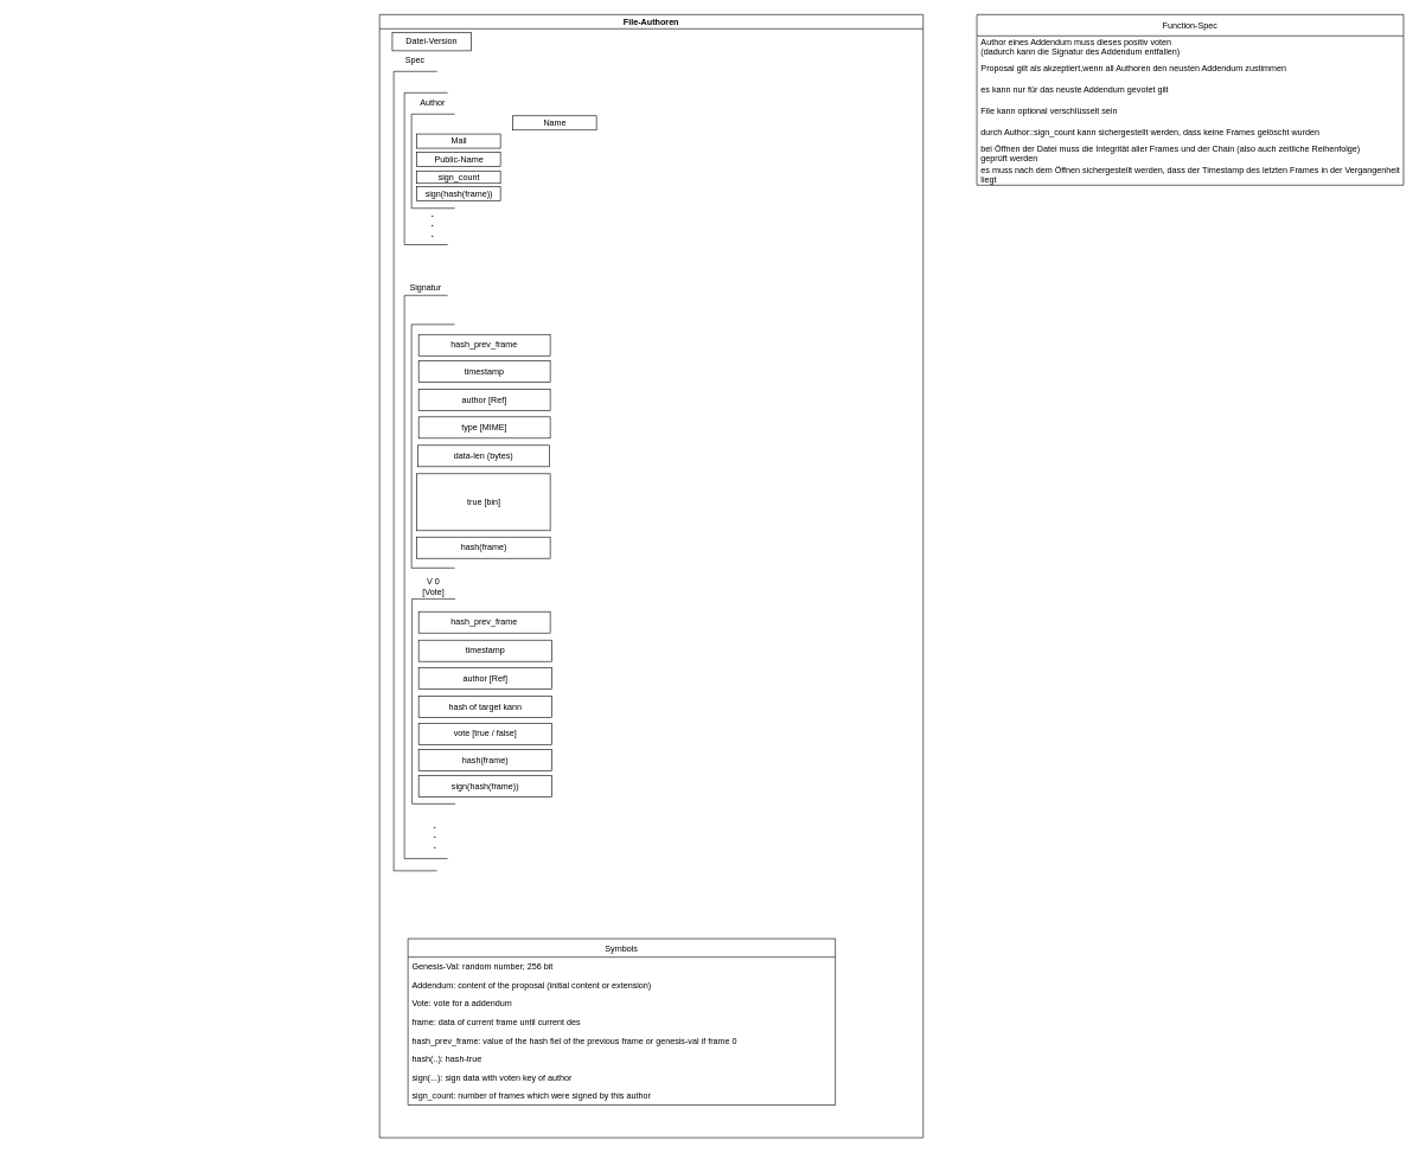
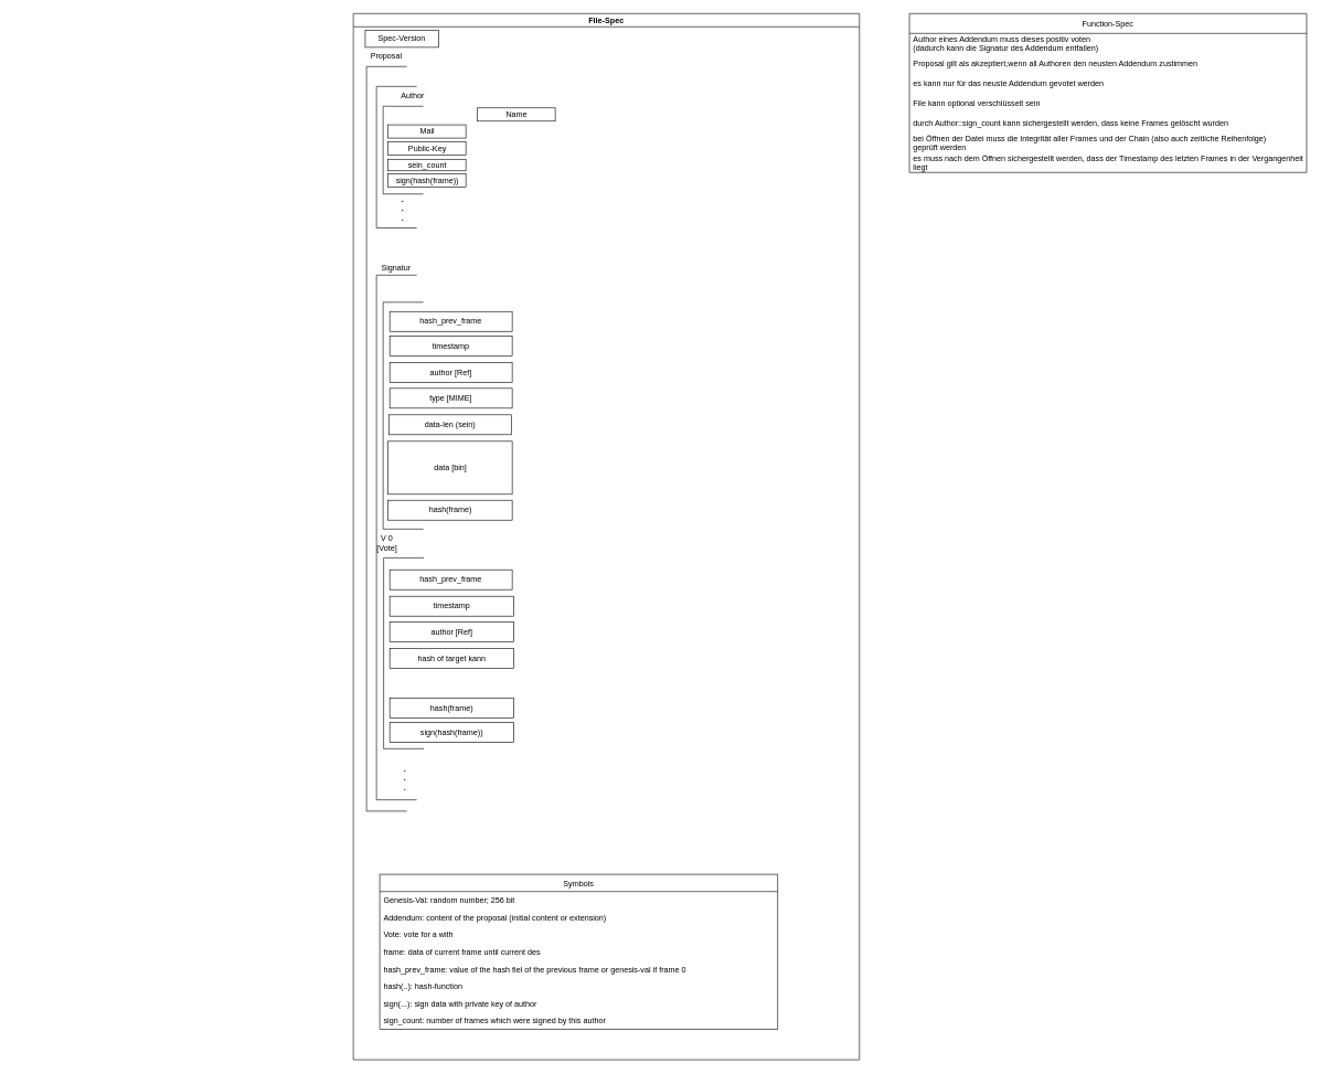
  <mxCell id="0" />
  <mxCell id="1" parent="0" />
- <mxCell id="2" value="File-Authoren" style="swimlane;startSize=20;" parent="1" vertex="1"><mxGeometry x="533" y="20" width="764.52" height="1580" as="geometry" /></mxCell>
+ <mxCell id="2" value="File-Spec" style="swimlane;startSize=20;" parent="1" vertex="1"><mxGeometry x="533" y="20" width="764.52" height="1580" as="geometry" /></mxCell>
  <mxCell id="3" value="" style="shape=partialRectangle;whiteSpace=wrap;html=1;bottom=1;right=1;left=1;top=0;fillColor=none;routingCenterX=-0.5;rotation=90;" parent="2" vertex="1"><mxGeometry x="-512.27" y="612.27" width="1124.53" height="60" as="geometry" /></mxCell>
- <mxCell id="4" value="&lt;div&gt;Spec&lt;/div&gt;" style="text;html=1;strokeColor=none;fillColor=none;align=center;verticalAlign=middle;whiteSpace=wrap;rounded=0;" parent="2" vertex="1"><mxGeometry x="20" y="50" width="60" height="30" as="geometry" /></mxCell>
+ <mxCell id="4" value="&lt;div&gt;Proposal&lt;/div&gt;" style="text;html=1;strokeColor=none;fillColor=none;align=center;verticalAlign=middle;whiteSpace=wrap;rounded=0;" parent="2" vertex="1"><mxGeometry x="20" y="50" width="60" height="30" as="geometry" /></mxCell>
  <mxCell id="5" value="" style="shape=partialRectangle;whiteSpace=wrap;html=1;bottom=1;right=1;left=1;top=0;fillColor=none;routingCenterX=-0.5;rotation=90;" parent="2" vertex="1"><mxGeometry x="-41.87" y="186.88" width="213.75" height="60" as="geometry" /></mxCell>
  <mxCell id="6" value="" style="shape=partialRectangle;whiteSpace=wrap;html=1;bottom=1;right=1;left=1;top=0;fillColor=none;routingCenterX=-0.5;rotation=90;" parent="2" vertex="1"><mxGeometry x="8.75" y="176.25" width="132.5" height="60" as="geometry" /></mxCell>
- <mxCell id="7" value="Author" style="text;html=1;strokeColor=none;fillColor=none;align=center;verticalAlign=middle;whiteSpace=wrap;rounded=0;" parent="2" vertex="1"><mxGeometry x="45" y="110" width="60" height="30" as="geometry" /></mxCell>
+ <mxCell id="7" value="Author" style="text;html=1;strokeColor=none;fillColor=none;align=center;verticalAlign=middle;whiteSpace=wrap;rounded=0;" parent="2" vertex="1"><mxGeometry x="60" y="110" width="60" height="30" as="geometry" /></mxCell>
  <mxCell id="8" value="Name" style="text;html=1;strokeColor=default;fillColor=none;align=center;verticalAlign=middle;whiteSpace=wrap;rounded=0;" parent="2" vertex="1"><mxGeometry x="187.5" y="142.5" width="117.5" height="20" as="geometry" /></mxCell>
  <mxCell id="9" value="Mail" style="text;html=1;strokeColor=default;fillColor=none;align=center;verticalAlign=middle;whiteSpace=wrap;rounded=0;" parent="2" vertex="1"><mxGeometry x="52.5" y="168" width="117.5" height="20" as="geometry" /></mxCell>
- <mxCell id="10" value="&lt;div&gt;Public-Name&lt;/div&gt;" style="text;html=1;strokeColor=default;fillColor=none;align=center;verticalAlign=middle;whiteSpace=wrap;rounded=0;" parent="2" vertex="1"><mxGeometry x="52.5" y="194" width="117.5" height="20" as="geometry" /></mxCell>
+ <mxCell id="10" value="&lt;div&gt;Public-Key&lt;/div&gt;" style="text;html=1;strokeColor=default;fillColor=none;align=center;verticalAlign=middle;whiteSpace=wrap;rounded=0;" parent="2" vertex="1"><mxGeometry x="52.5" y="194" width="117.5" height="20" as="geometry" /></mxCell>
  <mxCell id="11" value="&lt;div&gt;&lt;b&gt;.&lt;/b&gt;&lt;/div&gt;&lt;div&gt;&lt;b&gt;.&lt;/b&gt;&lt;/div&gt;&lt;div&gt;&lt;b&gt;.&lt;br&gt;&lt;/b&gt;&lt;/div&gt;" style="text;html=1;strokeColor=none;fillColor=none;align=center;verticalAlign=middle;whiteSpace=wrap;rounded=0;" parent="2" vertex="1"><mxGeometry x="45" y="280" width="60" height="30" as="geometry" /></mxCell>
  <mxCell id="12" value="" style="shape=partialRectangle;whiteSpace=wrap;html=1;bottom=1;right=1;left=1;top=0;fillColor=none;routingCenterX=-0.5;rotation=90;" parent="2" vertex="1"><mxGeometry x="-331.23" y="761.24" width="792.45" height="60" as="geometry" /></mxCell>
  <mxCell id="13" value="Signatur" style="text;html=1;strokeColor=none;fillColor=none;align=center;verticalAlign=middle;whiteSpace=wrap;rounded=0;" parent="2" vertex="1"><mxGeometry x="35" y="370" width="60" height="30" as="geometry" /></mxCell>
  <mxCell id="14" value="" style="shape=partialRectangle;whiteSpace=wrap;html=1;bottom=1;right=1;left=1;top=0;fillColor=none;routingCenterX=-0.5;rotation=90;" parent="2" vertex="1"><mxGeometry x="-96.25" y="577.25" width="342.5" height="60" as="geometry" /></mxCell>
  <mxCell id="15" value="timestamp" style="text;html=1;strokeColor=default;fillColor=none;align=center;verticalAlign=middle;whiteSpace=wrap;rounded=0;" parent="2" vertex="1"><mxGeometry x="55" y="487.25" width="185" height="30" as="geometry" /></mxCell>
  <mxCell id="16" value="author [Ref]" style="text;html=1;strokeColor=default;fillColor=none;align=center;verticalAlign=middle;whiteSpace=wrap;rounded=0;" parent="2" vertex="1"><mxGeometry x="55" y="527.25" width="185" height="30" as="geometry" /></mxCell>
  <mxCell id="17" value="type [MIME]" style="text;html=1;strokeColor=default;fillColor=none;align=center;verticalAlign=middle;whiteSpace=wrap;rounded=0;" parent="2" vertex="1"><mxGeometry x="55" y="566" width="185" height="30" as="geometry" /></mxCell>
- <mxCell id="18" value="data-len (bytes)" style="text;html=1;strokeColor=default;fillColor=none;align=center;verticalAlign=middle;whiteSpace=wrap;rounded=0;" parent="2" vertex="1"><mxGeometry x="54" y="606" width="185" height="30" as="geometry" /></mxCell>
- <mxCell id="19" value="true [bin]" style="text;html=1;strokeColor=default;fillColor=none;align=center;verticalAlign=middle;whiteSpace=wrap;rounded=0;" parent="2" vertex="1"><mxGeometry x="52.5" y="646" width="187.5" height="80" as="geometry" /></mxCell>
+ <mxCell id="18" value="data-len (sein)" style="text;html=1;strokeColor=default;fillColor=none;align=center;verticalAlign=middle;whiteSpace=wrap;rounded=0;" parent="2" vertex="1"><mxGeometry x="54" y="606" width="185" height="30" as="geometry" /></mxCell>
+ <mxCell id="19" value="data [bin]" style="text;html=1;strokeColor=default;fillColor=none;align=center;verticalAlign=middle;whiteSpace=wrap;rounded=0;" parent="2" vertex="1"><mxGeometry x="52.5" y="646" width="187.5" height="80" as="geometry" /></mxCell>
  <mxCell id="20" value="hash_prev_frame" style="text;html=1;strokeColor=default;fillColor=none;align=center;verticalAlign=middle;whiteSpace=wrap;rounded=0;" parent="2" vertex="1"><mxGeometry x="55" y="450" width="185" height="30" as="geometry" /></mxCell>
  <mxCell id="21" value="&lt;div&gt;&lt;b&gt;.&lt;/b&gt;&lt;/div&gt;&lt;div&gt;&lt;b&gt;.&lt;/b&gt;&lt;/div&gt;&lt;div&gt;&lt;b&gt;.&lt;br&gt;&lt;/b&gt;&lt;/div&gt;" style="text;html=1;strokeColor=none;fillColor=none;align=center;verticalAlign=middle;whiteSpace=wrap;rounded=0;" parent="2" vertex="1"><mxGeometry x="47.5" y="1140" width="60" height="30" as="geometry" /></mxCell>
  <mxCell id="22" value="" style="shape=partialRectangle;whiteSpace=wrap;html=1;bottom=1;right=1;left=1;top=0;fillColor=none;routingCenterX=-0.5;rotation=90;" parent="2" vertex="1"><mxGeometry x="-68.36" y="936.15" width="288.28" height="60" as="geometry" /></mxCell>
- <mxCell id="23" value="&lt;div&gt;V 0&lt;/div&gt;[Vote]" style="text;html=1;strokeColor=none;fillColor=none;align=center;verticalAlign=middle;whiteSpace=wrap;rounded=0;" parent="2" vertex="1"><mxGeometry x="45.77" y="790" width="60" height="30" as="geometry" /></mxCell>
+ <mxCell id="23" value="&lt;div&gt;V 0&lt;/div&gt;[Vote]" style="text;html=1;strokeColor=none;fillColor=none;align=center;verticalAlign=middle;whiteSpace=wrap;rounded=0;" parent="2" vertex="1"><mxGeometry x="20.77" y="785" width="60" height="30" as="geometry" /></mxCell>
  <mxCell id="24" value="timestamp" style="text;html=1;strokeColor=default;fillColor=none;align=center;verticalAlign=middle;whiteSpace=wrap;rounded=0;" parent="2" vertex="1"><mxGeometry x="55" y="880" width="187.5" height="30" as="geometry" /></mxCell>
  <mxCell id="25" value="author [Ref]" style="text;html=1;strokeColor=default;fillColor=none;align=center;verticalAlign=middle;whiteSpace=wrap;rounded=0;" parent="2" vertex="1"><mxGeometry x="55" y="918.75" width="187.5" height="30" as="geometry" /></mxCell>
  <mxCell id="26" value="hash(frame)" style="text;html=1;strokeColor=default;fillColor=none;align=center;verticalAlign=middle;whiteSpace=wrap;rounded=0;" parent="2" vertex="1"><mxGeometry x="55" y="1033.88" width="187.5" height="30" as="geometry" /></mxCell>
- <mxCell id="27" value="vote [true / false]" style="text;html=1;strokeColor=default;fillColor=none;align=center;verticalAlign=middle;whiteSpace=wrap;rounded=0;" parent="2" vertex="1"><mxGeometry x="55" y="997" width="187.5" height="30" as="geometry" /></mxCell>
  <mxCell id="28" value="sign(hash(frame))" style="text;html=1;strokeColor=default;fillColor=none;align=center;verticalAlign=middle;whiteSpace=wrap;rounded=0;" parent="2" vertex="1"><mxGeometry x="55" y="1070.75" width="187.5" height="30" as="geometry" /></mxCell>
  <mxCell id="29" value="Symbols" style="swimlane;fontStyle=0;childLayout=stackLayout;horizontal=1;startSize=26;fillColor=none;horizontalStack=0;resizeParent=1;resizeParentMax=0;resizeLast=0;collapsible=1;marginBottom=0;strokeColor=default;" parent="2" vertex="1"><mxGeometry x="40" y="1300" width="601" height="234" as="geometry"><mxRectangle x="39.5" y="1140" width="90" height="30" as="alternateBounds" /></mxGeometry></mxCell>
  <mxCell id="30" value="Genesis-Val: random number; 256 bit" style="text;strokeColor=none;fillColor=none;align=left;verticalAlign=top;spacingLeft=4;spacingRight=4;overflow=hidden;rotatable=0;points=[[0,0.5],[1,0.5]];portConstraint=eastwest;" parent="29" vertex="1"><mxGeometry y="26" width="601" height="26" as="geometry" /></mxCell>
  <mxCell id="31" value="Addendum: content of the proposal (initial content or extension)" style="text;strokeColor=none;fillColor=none;align=left;verticalAlign=top;spacingLeft=4;spacingRight=4;overflow=hidden;rotatable=0;points=[[0,0.5],[1,0.5]];portConstraint=eastwest;" parent="29" vertex="1"><mxGeometry y="52" width="601" height="26" as="geometry" /></mxCell>
- <mxCell id="32" value="Vote: vote for a addendum" style="text;strokeColor=none;fillColor=none;align=left;verticalAlign=top;spacingLeft=4;spacingRight=4;overflow=hidden;rotatable=0;points=[[0,0.5],[1,0.5]];portConstraint=eastwest;" parent="29" vertex="1"><mxGeometry y="78" width="601" height="26" as="geometry" /></mxCell>
+ <mxCell id="32" value="Vote: vote for a with" style="text;strokeColor=none;fillColor=none;align=left;verticalAlign=top;spacingLeft=4;spacingRight=4;overflow=hidden;rotatable=0;points=[[0,0.5],[1,0.5]];portConstraint=eastwest;" parent="29" vertex="1"><mxGeometry y="78" width="601" height="26" as="geometry" /></mxCell>
  <mxCell id="33" value="frame: data of current frame until current des" style="text;strokeColor=none;fillColor=none;align=left;verticalAlign=top;spacingLeft=4;spacingRight=4;overflow=hidden;rotatable=0;points=[[0,0.5],[1,0.5]];portConstraint=eastwest;" parent="29" vertex="1"><mxGeometry y="104" width="601" height="26" as="geometry" /></mxCell>
  <mxCell id="34" value="hash_prev_frame: value of the hash fiel of the previous frame or genesis-val if frame 0" style="text;strokeColor=none;fillColor=none;align=left;verticalAlign=top;spacingLeft=4;spacingRight=4;overflow=hidden;rotatable=0;points=[[0,0.5],[1,0.5]];portConstraint=eastwest;" parent="29" vertex="1"><mxGeometry y="130" width="601" height="26" as="geometry" /></mxCell>
- <mxCell id="35" value="hash(..): hash-true" style="text;strokeColor=none;fillColor=none;align=left;verticalAlign=top;spacingLeft=4;spacingRight=4;overflow=hidden;rotatable=0;points=[[0,0.5],[1,0.5]];portConstraint=eastwest;" parent="29" vertex="1"><mxGeometry y="156" width="601" height="26" as="geometry" /></mxCell>
- <mxCell id="36" value="sign(...): sign data with voten key of author" style="text;strokeColor=none;fillColor=none;align=left;verticalAlign=top;spacingLeft=4;spacingRight=4;overflow=hidden;rotatable=0;points=[[0,0.5],[1,0.5]];portConstraint=eastwest;" parent="29" vertex="1"><mxGeometry y="182" width="601" height="26" as="geometry" /></mxCell>
+ <mxCell id="35" value="hash(..): hash-function" style="text;strokeColor=none;fillColor=none;align=left;verticalAlign=top;spacingLeft=4;spacingRight=4;overflow=hidden;rotatable=0;points=[[0,0.5],[1,0.5]];portConstraint=eastwest;" parent="29" vertex="1"><mxGeometry y="156" width="601" height="26" as="geometry" /></mxCell>
+ <mxCell id="36" value="sign(...): sign data with private key of author" style="text;strokeColor=none;fillColor=none;align=left;verticalAlign=top;spacingLeft=4;spacingRight=4;overflow=hidden;rotatable=0;points=[[0,0.5],[1,0.5]];portConstraint=eastwest;" parent="29" vertex="1"><mxGeometry y="182" width="601" height="26" as="geometry" /></mxCell>
  <mxCell id="37" value="sign_count: number of frames which were signed by this author" style="text;strokeColor=none;fillColor=none;align=left;verticalAlign=top;spacingLeft=4;spacingRight=4;overflow=hidden;rotatable=0;points=[[0,0.5],[1,0.5]];portConstraint=eastwest;" vertex="1" parent="29"><mxGeometry y="208" width="601" height="26" as="geometry" /></mxCell>
  <mxCell id="38" value="hash of target kann" style="text;html=1;strokeColor=default;fillColor=none;align=center;verticalAlign=middle;whiteSpace=wrap;rounded=0;" parent="2" vertex="1"><mxGeometry x="55" y="958.75" width="187.5" height="30" as="geometry" /></mxCell>
  <mxCell id="39" value="hash(frame)" style="text;html=1;strokeColor=default;fillColor=none;align=center;verticalAlign=middle;whiteSpace=wrap;rounded=0;" parent="2" vertex="1"><mxGeometry x="52.5" y="735" width="187.5" height="30" as="geometry" /></mxCell>
  <mxCell id="40" value="hash_prev_frame" style="text;html=1;strokeColor=default;fillColor=none;align=center;verticalAlign=middle;whiteSpace=wrap;rounded=0;" parent="2" vertex="1"><mxGeometry x="55" y="840" width="185" height="30" as="geometry" /></mxCell>
- <mxCell id="41" value="sign_count" style="text;html=1;strokeColor=default;fillColor=none;align=center;verticalAlign=middle;whiteSpace=wrap;rounded=0;" vertex="1" parent="2"><mxGeometry x="52.5" y="220" width="117.5" height="17.5" as="geometry" /></mxCell>
+ <mxCell id="41" value="sein_count" style="text;html=1;strokeColor=default;fillColor=none;align=center;verticalAlign=middle;whiteSpace=wrap;rounded=0;" vertex="1" parent="2"><mxGeometry x="52.5" y="220" width="117.5" height="17.5" as="geometry" /></mxCell>
  <mxCell id="42" value="sign(hash(frame))" style="text;html=1;strokeColor=default;fillColor=none;align=center;verticalAlign=middle;whiteSpace=wrap;rounded=0;" vertex="1" parent="2"><mxGeometry x="52.5" y="242" width="117.5" height="20" as="geometry" /></mxCell>
- <mxCell id="43" value="&lt;div&gt;Datei-Version&lt;/div&gt;" style="text;html=1;strokeColor=default;fillColor=none;align=center;verticalAlign=middle;whiteSpace=wrap;rounded=0;" vertex="1" parent="2"><mxGeometry x="18" y="25" width="111" height="26" as="geometry" /></mxCell>
+ <mxCell id="43" value="&lt;div&gt;Spec-Version&lt;/div&gt;" style="text;html=1;strokeColor=default;fillColor=none;align=center;verticalAlign=middle;whiteSpace=wrap;rounded=0;" vertex="1" parent="2"><mxGeometry x="18" y="25" width="111" height="26" as="geometry" /></mxCell>
  <mxCell id="44" value="Function-Spec" style="swimlane;fontStyle=0;childLayout=stackLayout;horizontal=1;startSize=30;horizontalStack=0;resizeParent=1;resizeParentMax=0;resizeLast=0;collapsible=1;marginBottom=0;strokeColor=default;fillColor=none;" parent="1" vertex="1"><mxGeometry x="1373" y="20" width="600" height="240" as="geometry" /></mxCell>
  <mxCell id="45" value="Author eines Addendum muss dieses positiv voten&#10;(dadurch kann die Signatur des Addendum entfallen)&#10;" style="text;strokeColor=none;fillColor=none;align=left;verticalAlign=middle;spacingLeft=4;spacingRight=4;overflow=hidden;points=[[0,0.5],[1,0.5]];portConstraint=eastwest;rotatable=0;" parent="44" vertex="1"><mxGeometry y="30" width="600" height="30" as="geometry" /></mxCell>
  <mxCell id="46" value="Proposal gilt als akzeptiert,wenn all Authoren den neusten Addendum zustimmen" style="text;strokeColor=none;fillColor=none;align=left;verticalAlign=middle;spacingLeft=4;spacingRight=4;overflow=hidden;points=[[0,0.5],[1,0.5]];portConstraint=eastwest;rotatable=0;" parent="44" vertex="1"><mxGeometry y="60" width="600" height="30" as="geometry" /></mxCell>
- <mxCell id="47" value="es kann nur für das neuste Addendum gevotet gilt" style="text;strokeColor=none;fillColor=none;align=left;verticalAlign=middle;spacingLeft=4;spacingRight=4;overflow=hidden;points=[[0,0.5],[1,0.5]];portConstraint=eastwest;rotatable=0;" parent="44" vertex="1"><mxGeometry y="90" width="600" height="30" as="geometry" /></mxCell>
+ <mxCell id="47" value="es kann nur für das neuste Addendum gevotet werden" style="text;strokeColor=none;fillColor=none;align=left;verticalAlign=middle;spacingLeft=4;spacingRight=4;overflow=hidden;points=[[0,0.5],[1,0.5]];portConstraint=eastwest;rotatable=0;" parent="44" vertex="1"><mxGeometry y="90" width="600" height="30" as="geometry" /></mxCell>
  <mxCell id="48" value="File kann optional verschlüsselt sein" style="text;strokeColor=none;fillColor=none;align=left;verticalAlign=middle;spacingLeft=4;spacingRight=4;overflow=hidden;points=[[0,0.5],[1,0.5]];portConstraint=eastwest;rotatable=0;" parent="44" vertex="1"><mxGeometry y="120" width="600" height="30" as="geometry" /></mxCell>
  <mxCell id="49" value="durch Author::sign_count kann sichergestellt werden, dass keine Frames gelöscht wurden" style="text;strokeColor=none;fillColor=none;align=left;verticalAlign=middle;spacingLeft=4;spacingRight=4;overflow=hidden;points=[[0,0.5],[1,0.5]];portConstraint=eastwest;rotatable=0;" vertex="1" parent="44"><mxGeometry y="150" width="600" height="30" as="geometry" /></mxCell>
  <mxCell id="50" value="bei Öffnen der Datei muss die Integrität aller Frames und der Chain (also auch zeitliche Reihenfolge)&#10;geprüft werden" style="text;strokeColor=none;fillColor=none;align=left;verticalAlign=middle;spacingLeft=4;spacingRight=4;overflow=hidden;points=[[0,0.5],[1,0.5]];portConstraint=eastwest;rotatable=0;" vertex="1" parent="44"><mxGeometry y="180" width="600" height="30" as="geometry" /></mxCell>
  <mxCell id="51" value="es muss nach dem Öffnen sichergestellt werden, dass der Timestamp des letzten Frames in der Vergangenheit&#10;liegt" style="text;strokeColor=none;fillColor=none;align=left;verticalAlign=middle;spacingLeft=4;spacingRight=4;overflow=hidden;points=[[0,0.5],[1,0.5]];portConstraint=eastwest;rotatable=0;" vertex="1" parent="44"><mxGeometry y="210" width="600" height="30" as="geometry" /></mxCell>
